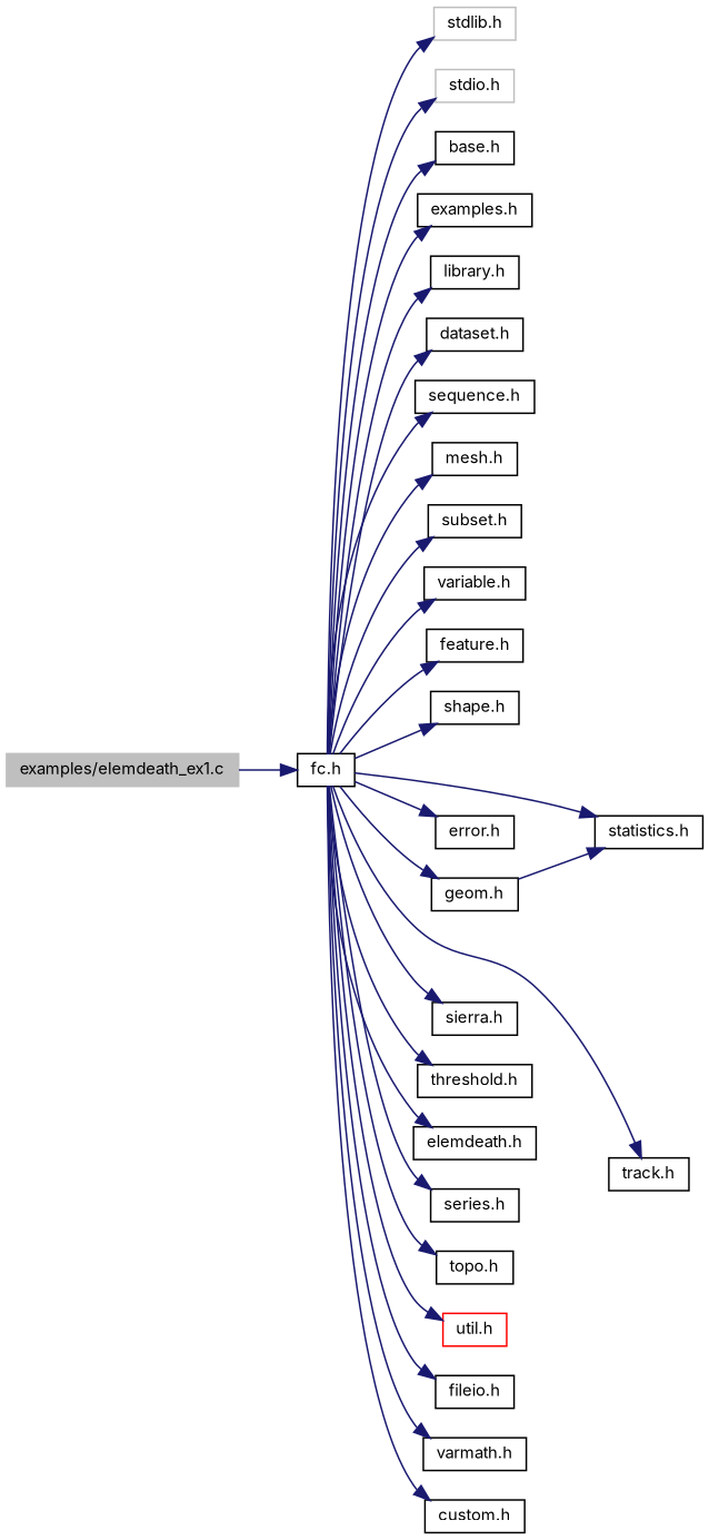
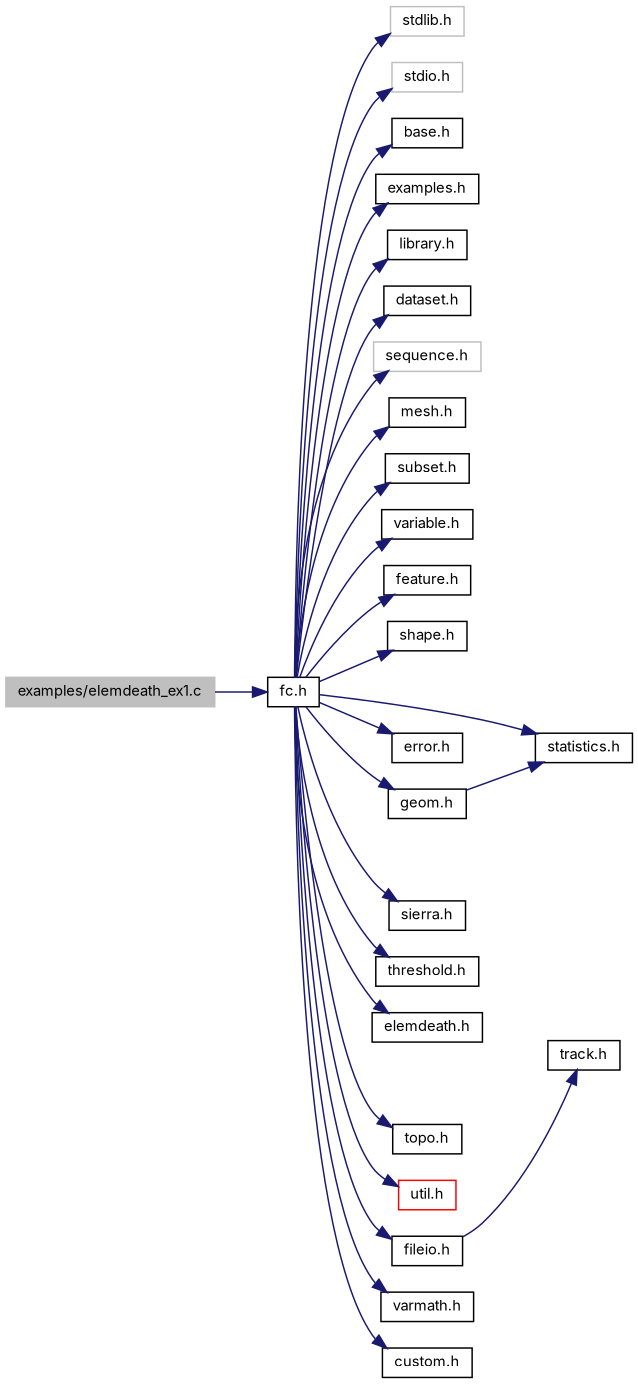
  digraph {
    fontname=Inter
    rankdir=LR
    node [color=black fillcolor=white fontname=Inter fontsize=10 shape=record style=filled]
    edge [color=midnightblue fontname=Inter fontsize=10 labelfontname="FreeSans.ttf" labelfontsize=10 style=solid]
    n1 [color=grey75 fillcolor=grey75 fontcolor=black height=0.2 label="examples/elemdeath_ex1.c" width=0.4]
    n2 [height=0.2 label="fc.h" width=0.4]
    n3 [color=grey75 height=0.2 label="stdlib.h" width=0.4]
    n4 [color=grey75 height=0.2 label="stdio.h" width=0.4]
    n5 [height=0.2 label="base.h" width=0.4]
    n6 [height=0.2 label="examples.h" width=0.4]
    n7 [height=0.2 label="library.h" width=0.4]
    n8 [height=0.2 label="dataset.h" width=0.4]
-   n9 [height=0.2 label="sequence.h" width=0.4]
+   n9 [color=grey75 height=0.2 label="sequence.h" width=0.4]
    n10 [height=0.2 label="mesh.h" width=0.4]
    n11 [height=0.2 label="subset.h" width=0.4]
    n12 [height=0.2 label="variable.h" width=0.4]
    n13 [height=0.2 label="feature.h" width=0.4]
    n14 [height=0.2 label="shape.h" width=0.4]
    n15 [height=0.2 label="fileio.h" width=0.4]
    n16 [height=0.2 label="error.h" width=0.4]
    n17 [height=0.2 label="geom.h" width=0.4]
    n18 [height=0.2 label="statistics.h" width=0.4]
    n19 [height=0.2 label="sierra.h" width=0.4]
    n20 [height=0.2 label="threshold.h" width=0.4]
    n21 [height=0.2 label="elemdeath.h" width=0.4]
-   n22 [height=0.2 label="series.h" width=0.4]
    n23 [height=0.2 label="topo.h" width=0.4]
    n24 [color=red height=0.2 label="util.h" width=0.4]
    n25 [height=0.2 label="track.h" width=0.4]
    n26 [height=0.2 label="varmath.h" width=0.4]
    n27 [height=0.2 label="custom.h" width=0.4]
    n1 -> n2
    n2 -> n3
    n2 -> n4
    n2 -> n5
    n2 -> n6
    n2 -> n7
    n2 -> n8
    n2 -> n9
    n2 -> n10
    n2 -> n11
    n2 -> n12
    n2 -> n13
    n2 -> n14
    n2 -> n15
    n2 -> n16
    n2 -> n17
    n2 -> n18
    n2 -> n19
    n2 -> n20
    n2 -> n21
-   n2 -> n22
    n2 -> n23
    n2 -> n24
-   n2 -> n25
+   n15 -> n25
    n2 -> n26
    n2 -> n27
    n17 -> n18
  }
